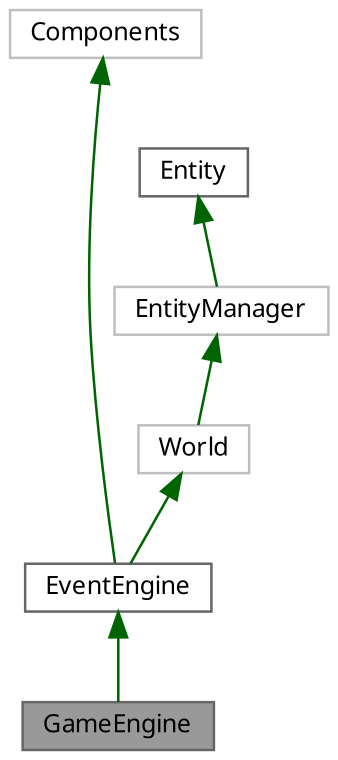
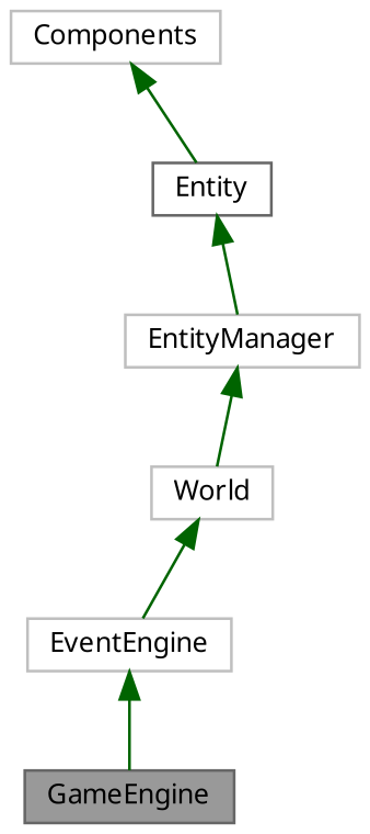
  digraph {
    fontname="Noto Sans"
    node [color=gray40 fillcolor=white fontname="Noto Sans" fontsize=10 shape=box style=filled]
    edge [color=darkgreen dir=back fontname="Noto Sans" fontsize=10 labelfontname=Helvetica labelfontsize=10 style=solid]
    n1 [fillcolor=grey60 fontcolor=black height=0.2 label=GameEngine width=0.4]
    n2 [color=grey75 height=0.2 label=World width=0.4]
-   n3 [height=0.2 label=EventEngine width=0.4]
+   n3 [color=grey75 height=0.2 label=EventEngine width=0.4]
    n4 [color=grey75 height=0.2 label=EntityManager width=0.4]
    n5 [height=0.2 label=Entity width=0.4]
    n6 [color=grey75 height=0.2 label=Components width=0.4]
    n2 -> n3
    n3 -> n1
    n4 -> n2
    n5 -> n4
-   n6 -> n3
+   n6 -> n5
  }
